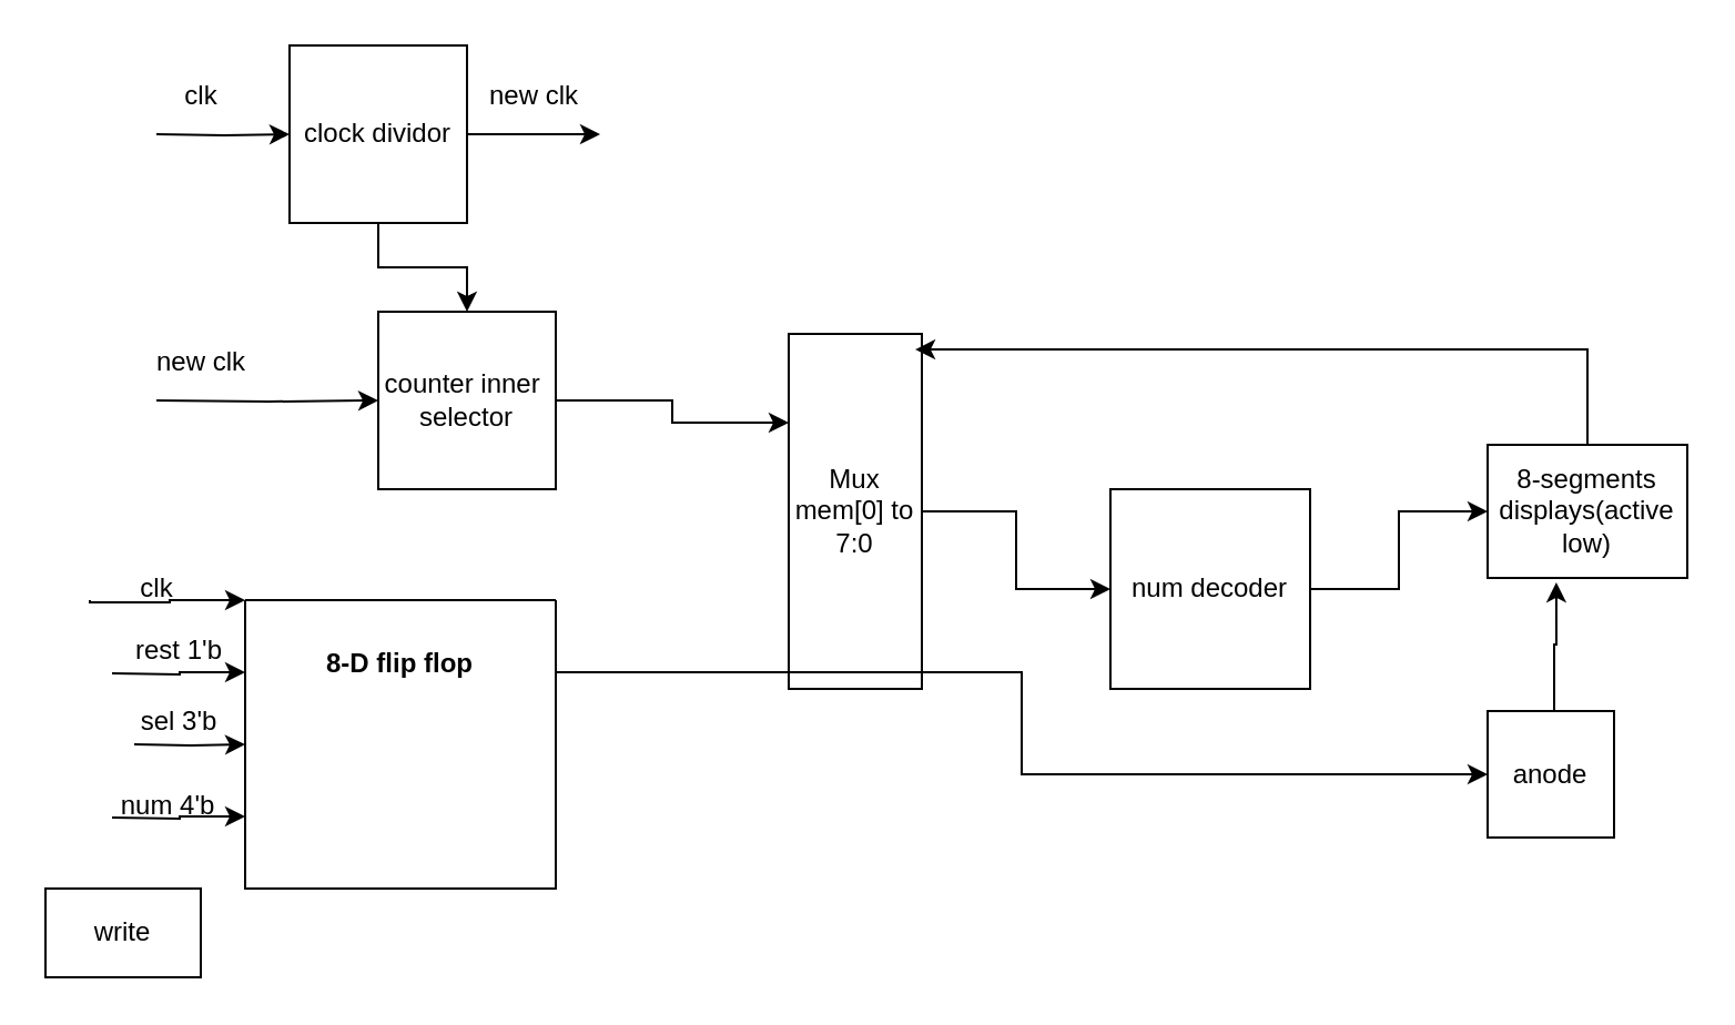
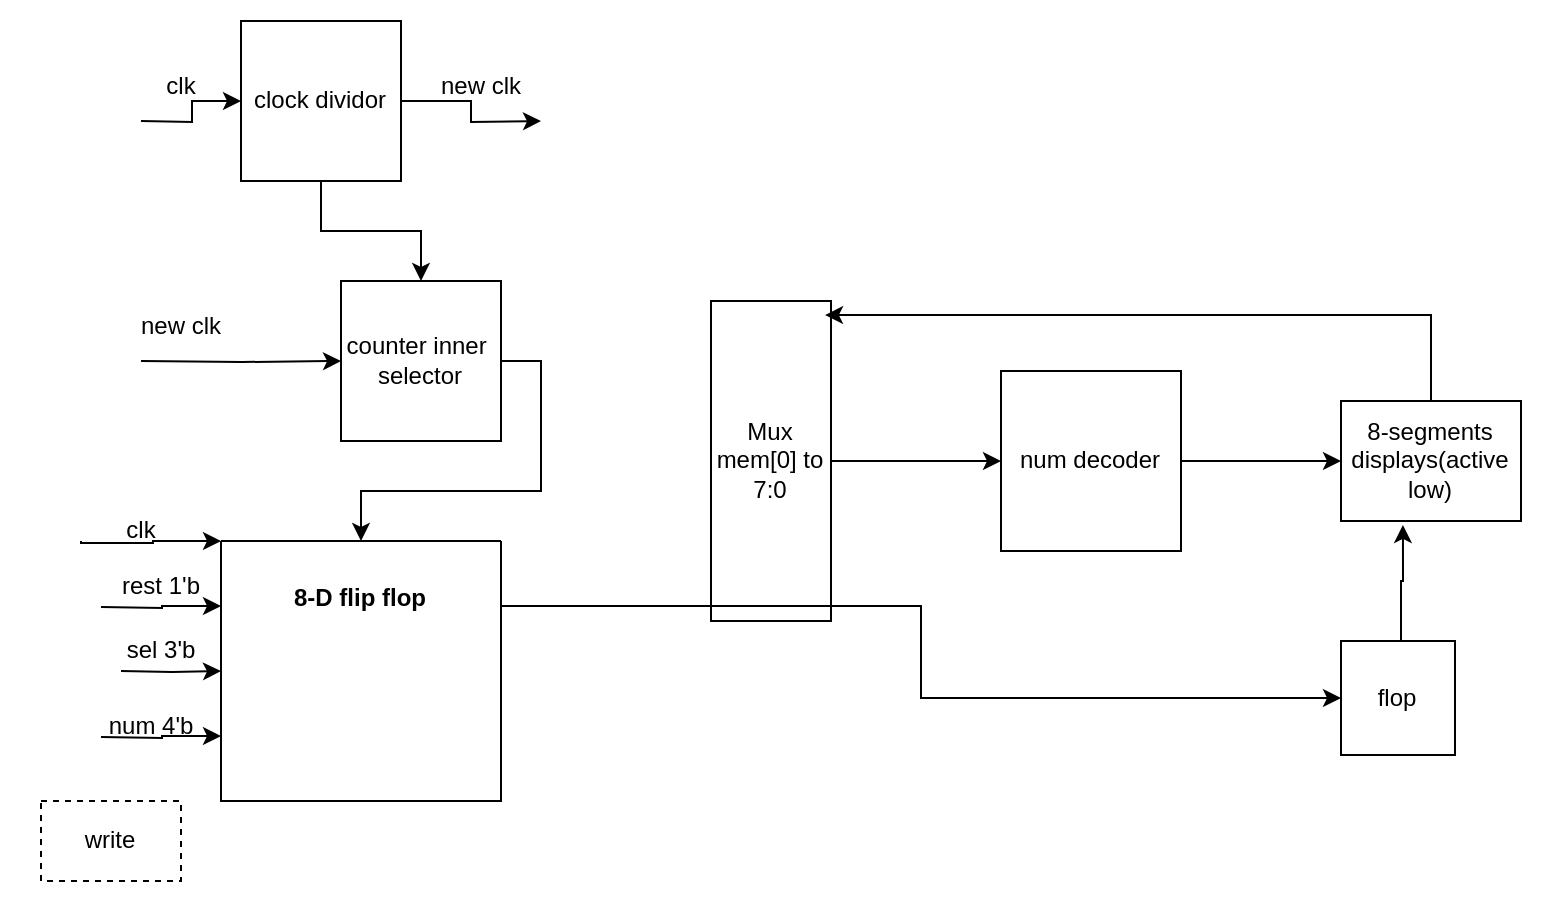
  <mxCell id="0" />
  <mxCell id="1" parent="0" />
  <mxCell id="2" style="edgeStyle=orthogonalEdgeStyle;rounded=0;orthogonalLoop=1;jettySize=auto;html=1;exitX=0;exitY=0.5;exitDx=0;exitDy=0;entryX=0;entryY=0.5;entryDx=0;entryDy=0;" edge="1" parent="1" target="5"><mxGeometry relative="1" as="geometry"><mxPoint x="70" y="60" as="sourcePoint" /></mxGeometry></mxCell>
  <mxCell id="3" style="edgeStyle=orthogonalEdgeStyle;rounded=0;orthogonalLoop=1;jettySize=auto;html=1;exitX=1;exitY=0.5;exitDx=0;exitDy=0;" edge="1" parent="1" source="5"><mxGeometry relative="1" as="geometry"><mxPoint x="270" y="60" as="targetPoint" /></mxGeometry></mxCell>
  <mxCell id="4" style="edgeStyle=orthogonalEdgeStyle;rounded=0;orthogonalLoop=1;jettySize=auto;html=1;exitX=0.5;exitY=1;exitDx=0;exitDy=0;" edge="1" parent="1" source="5" target="10"><mxGeometry relative="1" as="geometry"><mxPoint x="170" y="160" as="targetPoint" /></mxGeometry></mxCell>
- <mxCell id="5" value="clock dividor" style="whiteSpace=wrap;html=1;aspect=fixed;" vertex="1" parent="1"><mxGeometry x="130" y="20" width="80" height="80" as="geometry" /></mxCell>
+ <mxCell id="5" value="clock dividor" style="whiteSpace=wrap;html=1;aspect=fixed;" vertex="1" parent="1"><mxGeometry x="120" y="10" width="80" height="80" as="geometry" /></mxCell>
  <mxCell id="6" value="clk" style="text;html=1;align=center;verticalAlign=middle;resizable=0;points=[];autosize=1;strokeColor=none;fillColor=none;" vertex="1" parent="1"><mxGeometry x="70" y="28" width="40" height="30" as="geometry" /></mxCell>
  <mxCell id="7" value="new clk" style="text;html=1;align=center;verticalAlign=middle;resizable=0;points=[];autosize=1;strokeColor=none;fillColor=none;" vertex="1" parent="1"><mxGeometry x="210" y="28" width="60" height="30" as="geometry" /></mxCell>
  <mxCell id="8" style="edgeStyle=orthogonalEdgeStyle;rounded=0;orthogonalLoop=1;jettySize=auto;html=1;exitX=0;exitY=0.5;exitDx=0;exitDy=0;entryX=0;entryY=0.5;entryDx=0;entryDy=0;" edge="1" parent="1" target="10"><mxGeometry relative="1" as="geometry"><mxPoint x="70" y="180" as="sourcePoint" /></mxGeometry></mxCell>
- <mxCell id="9" style="edgeStyle=orthogonalEdgeStyle;rounded=0;orthogonalLoop=1;jettySize=auto;html=1;exitX=1;exitY=0.5;exitDx=0;exitDy=0;entryX=0.25;entryY=1;entryDx=0;entryDy=0;" edge="1" parent="1" source="10" target="22"><mxGeometry relative="1" as="geometry" /></mxCell>
+ <mxCell id="9" style="edgeStyle=orthogonalEdgeStyle;rounded=0;orthogonalLoop=1;jettySize=auto;html=1;exitX=1;exitY=0.5;exitDx=0;exitDy=0;" edge="1" parent="1" source="10" target="16"><mxGeometry relative="1" as="geometry" /></mxCell>
  <mxCell id="10" value="counter inner&amp;nbsp;&lt;div&gt;selector&lt;/div&gt;" style="whiteSpace=wrap;html=1;aspect=fixed;" vertex="1" parent="1"><mxGeometry x="170" y="140" width="80" height="80" as="geometry" /></mxCell>
  <mxCell id="11" value="new clk" style="text;html=1;align=center;verticalAlign=middle;resizable=0;points=[];autosize=1;strokeColor=none;fillColor=none;" vertex="1" parent="1"><mxGeometry x="60" y="148" width="60" height="30" as="geometry" /></mxCell>
  <mxCell id="12" style="edgeStyle=orthogonalEdgeStyle;rounded=0;orthogonalLoop=1;jettySize=auto;html=1;exitX=0;exitY=0.25;exitDx=0;exitDy=0;entryX=0;entryY=0.25;entryDx=0;entryDy=0;" edge="1" parent="1" target="16"><mxGeometry relative="1" as="geometry"><mxPoint x="50" y="303" as="sourcePoint" /></mxGeometry></mxCell>
  <mxCell id="13" style="edgeStyle=orthogonalEdgeStyle;rounded=0;orthogonalLoop=1;jettySize=auto;html=1;exitX=0;exitY=0.5;exitDx=0;exitDy=0;entryX=0;entryY=0.5;entryDx=0;entryDy=0;" edge="1" parent="1" target="16"><mxGeometry relative="1" as="geometry"><mxPoint x="60" y="335" as="sourcePoint" /></mxGeometry></mxCell>
  <mxCell id="14" style="edgeStyle=orthogonalEdgeStyle;rounded=0;orthogonalLoop=1;jettySize=auto;html=1;exitX=0;exitY=0.75;exitDx=0;exitDy=0;entryX=0;entryY=0.75;entryDx=0;entryDy=0;" edge="1" parent="1" target="16"><mxGeometry relative="1" as="geometry"><mxPoint x="50" y="368" as="sourcePoint" /></mxGeometry></mxCell>
  <mxCell id="15" style="edgeStyle=orthogonalEdgeStyle;rounded=0;orthogonalLoop=1;jettySize=auto;html=1;exitX=0;exitY=0;exitDx=0;exitDy=0;entryX=0;entryY=0;entryDx=0;entryDy=0;" edge="1" parent="1" target="16"><mxGeometry relative="1" as="geometry"><mxPoint x="40" y="270" as="sourcePoint" /><Array as="points"><mxPoint x="76" y="271" /><mxPoint x="76" y="270" /></Array></mxGeometry></mxCell>
  <mxCell id="16" value="&#10;&#10;&#10;&#10;8-D flip flop" style="swimlane;startSize=0;" vertex="1" parent="1"><mxGeometry x="110" y="270" width="140" height="130" as="geometry" /></mxCell>
  <mxCell id="17" value="clk" style="text;html=1;align=center;verticalAlign=middle;resizable=0;points=[];autosize=1;strokeColor=none;fillColor=none;" vertex="1" parent="1"><mxGeometry x="50" y="250" width="40" height="30" as="geometry" /></mxCell>
  <mxCell id="18" value="rest 1'b" style="text;html=1;align=center;verticalAlign=middle;resizable=0;points=[];autosize=1;strokeColor=none;fillColor=none;" vertex="1" parent="1"><mxGeometry x="50" y="278" width="60" height="30" as="geometry" /></mxCell>
  <mxCell id="19" value="num 4'b" style="text;html=1;align=center;verticalAlign=middle;resizable=0;points=[];autosize=1;strokeColor=none;fillColor=none;" vertex="1" parent="1"><mxGeometry x="40" y="348" width="70" height="30" as="geometry" /></mxCell>
- <mxCell id="20" value="write" style="rounded=0;whiteSpace=wrap;html=1;" vertex="1" parent="1"><mxGeometry x="20" y="400" width="70" height="40" as="geometry" /></mxCell>
+ <mxCell id="20" value="write" style="rounded=0;whiteSpace=wrap;html=1;dashed=1;" vertex="1" parent="1"><mxGeometry x="20" y="400" width="70" height="40" as="geometry" /></mxCell>
  <mxCell id="21" style="edgeStyle=orthogonalEdgeStyle;rounded=0;orthogonalLoop=1;jettySize=auto;html=1;exitX=0.5;exitY=0;exitDx=0;exitDy=0;" edge="1" parent="1" source="22" target="25"><mxGeometry relative="1" as="geometry" /></mxCell>
  <mxCell id="22" value="Mux mem[0] to 7:0" style="rounded=0;whiteSpace=wrap;html=1;direction=south;" vertex="1" parent="1"><mxGeometry x="355" y="150" width="60" height="160" as="geometry" /></mxCell>
  <mxCell id="23" style="edgeStyle=orthogonalEdgeStyle;rounded=0;orthogonalLoop=1;jettySize=auto;html=1;exitX=1;exitY=0.25;exitDx=0;exitDy=0;" edge="1" parent="1" source="16" target="28"><mxGeometry relative="1" as="geometry" /></mxCell>
  <mxCell id="24" style="edgeStyle=orthogonalEdgeStyle;rounded=0;orthogonalLoop=1;jettySize=auto;html=1;exitX=1;exitY=0.5;exitDx=0;exitDy=0;entryX=0;entryY=0.5;entryDx=0;entryDy=0;" edge="1" parent="1" source="25" target="26"><mxGeometry relative="1" as="geometry" /></mxCell>
- <mxCell id="25" value="num decoder" style="whiteSpace=wrap;html=1;aspect=fixed;" vertex="1" parent="1"><mxGeometry x="500" y="220" width="90" height="90" as="geometry" /></mxCell>
+ <mxCell id="25" value="num decoder" style="whiteSpace=wrap;html=1;aspect=fixed;" vertex="1" parent="1"><mxGeometry x="500" y="185" width="90" height="90" as="geometry" /></mxCell>
  <mxCell id="26" value="8-segments displays(active low)" style="rounded=0;whiteSpace=wrap;html=1;" vertex="1" parent="1"><mxGeometry x="670" y="200" width="90" height="60" as="geometry" /></mxCell>
  <mxCell id="27" style="edgeStyle=orthogonalEdgeStyle;rounded=0;orthogonalLoop=1;jettySize=auto;html=1;exitX=0.5;exitY=0;exitDx=0;exitDy=0;entryX=0.044;entryY=0.05;entryDx=0;entryDy=0;entryPerimeter=0;" edge="1" parent="1" source="26" target="22"><mxGeometry relative="1" as="geometry"><Array as="points"><mxPoint x="715" y="157" /></Array></mxGeometry></mxCell>
- <mxCell id="28" value="anode" style="whiteSpace=wrap;html=1;aspect=fixed;" vertex="1" parent="1"><mxGeometry x="670" y="320" width="57" height="57" as="geometry" /></mxCell>
+ <mxCell id="28" value="flop" style="whiteSpace=wrap;html=1;aspect=fixed;" vertex="1" parent="1"><mxGeometry x="670" y="320" width="57" height="57" as="geometry" /></mxCell>
  <mxCell id="29" style="edgeStyle=orthogonalEdgeStyle;rounded=0;orthogonalLoop=1;jettySize=auto;html=1;exitX=0.5;exitY=0;exitDx=0;exitDy=0;entryX=0.344;entryY=1.033;entryDx=0;entryDy=0;entryPerimeter=0;" edge="1" parent="1" source="28" target="26"><mxGeometry relative="1" as="geometry"><Array as="points"><mxPoint x="700" y="320" /><mxPoint x="700" y="290" /><mxPoint x="701" y="290" /></Array></mxGeometry></mxCell>
  <mxCell id="30" value="sel 3'b" style="text;html=1;align=center;verticalAlign=middle;resizable=0;points=[];autosize=1;strokeColor=none;fillColor=none;" vertex="1" parent="1"><mxGeometry x="50" y="310" width="60" height="30" as="geometry" /></mxCell>
